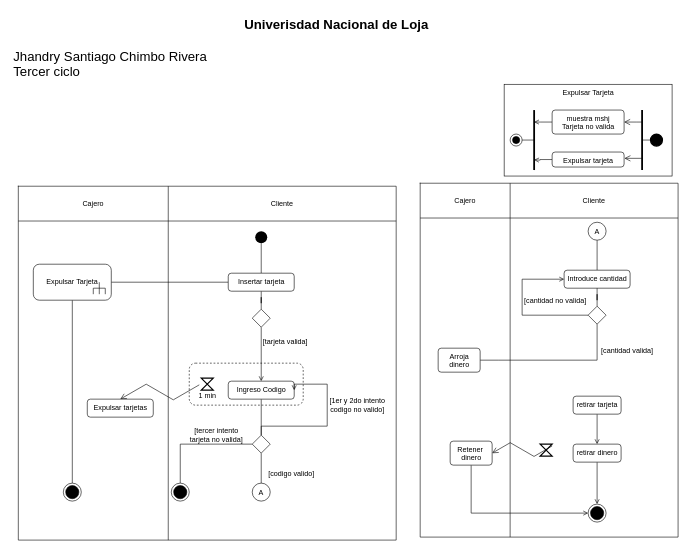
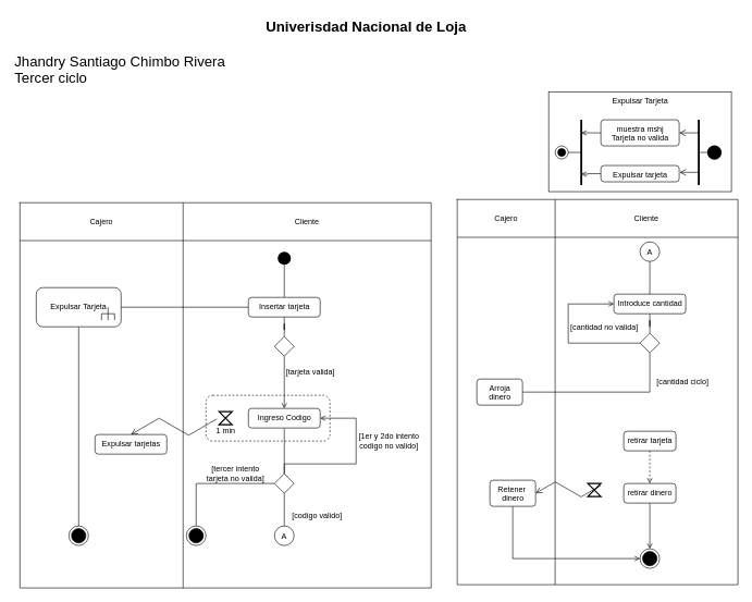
  <mxCell id="0" />
  <mxCell id="1" parent="0" />
  <mxCell id="2" value="" style="rounded=1;whiteSpace=wrap;html=1;dashed=1;" vertex="1" parent="1"><mxGeometry x="730" y="720" width="330" height="70" as="geometry" /></mxCell>
  <mxCell id="3" value="" style="shape=table;startSize=0;container=1;collapsible=0;childLayout=tableLayout;" vertex="1" parent="1"><mxGeometry x="700" y="305" width="430" height="590" as="geometry" /></mxCell>
  <mxCell id="4" value="" style="shape=tableRow;horizontal=0;startSize=0;swimlaneHead=0;swimlaneBody=0;top=0;left=0;bottom=0;right=0;collapsible=0;dropTarget=0;fillColor=none;points=[[0,0.5],[1,0.5]];portConstraint=eastwest;" vertex="1" parent="3"><mxGeometry width="430" height="58" as="geometry" /></mxCell>
  <mxCell id="5" value="Cajero" style="shape=partialRectangle;html=1;whiteSpace=wrap;connectable=0;overflow=hidden;fillColor=none;top=0;left=0;bottom=0;right=0;pointerEvents=1;" vertex="1" parent="4"><mxGeometry width="150" height="58" as="geometry"><mxRectangle width="150" height="58" as="alternateBounds" /></mxGeometry></mxCell>
  <mxCell id="6" value="Cliente" style="shape=partialRectangle;html=1;whiteSpace=wrap;connectable=0;overflow=hidden;fillColor=none;top=0;left=0;bottom=0;right=0;pointerEvents=1;" vertex="1" parent="4"><mxGeometry x="150" width="280" height="58" as="geometry"><mxRectangle width="280" height="58" as="alternateBounds" /></mxGeometry></mxCell>
  <mxCell id="7" value="" style="shape=tableRow;horizontal=0;startSize=0;swimlaneHead=0;swimlaneBody=0;top=0;left=0;bottom=0;right=0;collapsible=0;dropTarget=0;fillColor=none;points=[[0,0.5],[1,0.5]];portConstraint=eastwest;" vertex="1" parent="3"><mxGeometry y="58" width="430" height="532" as="geometry" /></mxCell>
  <mxCell id="8" value="" style="shape=partialRectangle;html=1;whiteSpace=wrap;connectable=0;overflow=hidden;fillColor=none;top=0;left=0;bottom=0;right=0;pointerEvents=1;" vertex="1" parent="7"><mxGeometry width="150" height="532" as="geometry"><mxRectangle width="150" height="532" as="alternateBounds" /></mxGeometry></mxCell>
  <mxCell id="9" value="" style="shape=partialRectangle;html=1;whiteSpace=wrap;connectable=0;overflow=hidden;fillColor=none;top=0;left=0;bottom=0;right=0;pointerEvents=1;" vertex="1" parent="7"><mxGeometry x="150" width="280" height="532" as="geometry"><mxRectangle width="280" height="532" as="alternateBounds" /></mxGeometry></mxCell>
  <mxCell id="10" value="" style="shape=table;startSize=0;container=1;collapsible=0;childLayout=tableLayout;" vertex="1" parent="1"><mxGeometry x="30" y="310" width="630" height="590" as="geometry" /></mxCell>
  <mxCell id="11" value="" style="shape=tableRow;horizontal=0;startSize=0;swimlaneHead=0;swimlaneBody=0;top=0;left=0;bottom=0;right=0;collapsible=0;dropTarget=0;fillColor=none;points=[[0,0.5],[1,0.5]];portConstraint=eastwest;" vertex="1" parent="10"><mxGeometry width="630" height="58" as="geometry" /></mxCell>
  <mxCell id="12" value="Cajero" style="shape=partialRectangle;html=1;whiteSpace=wrap;connectable=0;overflow=hidden;fillColor=none;top=0;left=0;bottom=0;right=0;pointerEvents=1;" vertex="1" parent="11"><mxGeometry width="250" height="58" as="geometry"><mxRectangle width="250" height="58" as="alternateBounds" /></mxGeometry></mxCell>
  <mxCell id="13" value="Cliente" style="shape=partialRectangle;html=1;whiteSpace=wrap;connectable=0;overflow=hidden;fillColor=none;top=0;left=0;bottom=0;right=0;pointerEvents=1;" vertex="1" parent="11"><mxGeometry x="250" width="380" height="58" as="geometry"><mxRectangle width="380" height="58" as="alternateBounds" /></mxGeometry></mxCell>
  <mxCell id="14" value="" style="shape=tableRow;horizontal=0;startSize=0;swimlaneHead=0;swimlaneBody=0;top=0;left=0;bottom=0;right=0;collapsible=0;dropTarget=0;fillColor=none;points=[[0,0.5],[1,0.5]];portConstraint=eastwest;" vertex="1" parent="10"><mxGeometry y="58" width="630" height="532" as="geometry" /></mxCell>
  <mxCell id="15" value="" style="shape=partialRectangle;html=1;whiteSpace=wrap;connectable=0;overflow=hidden;fillColor=none;top=0;left=0;bottom=0;right=0;pointerEvents=1;" vertex="1" parent="14"><mxGeometry width="250" height="532" as="geometry"><mxRectangle width="250" height="532" as="alternateBounds" /></mxGeometry></mxCell>
  <mxCell id="16" value="" style="shape=partialRectangle;html=1;whiteSpace=wrap;connectable=0;overflow=hidden;fillColor=none;top=0;left=0;bottom=0;right=0;pointerEvents=1;" vertex="1" parent="14"><mxGeometry x="250" width="380" height="532" as="geometry"><mxRectangle width="380" height="532" as="alternateBounds" /></mxGeometry></mxCell>
  <mxCell id="17" value="" style="rounded=0;whiteSpace=wrap;html=1;" vertex="1" parent="1"><mxGeometry x="840" y="140" width="280" height="153" as="geometry" /></mxCell>
  <mxCell id="18" value="" style="rounded=1;whiteSpace=wrap;html=1;dashed=1;" vertex="1" parent="1"><mxGeometry x="315" y="605" width="190" height="70" as="geometry" /></mxCell>
  <mxCell id="19" style="edgeStyle=orthogonalEdgeStyle;rounded=0;orthogonalLoop=1;jettySize=auto;html=1;entryX=0.5;entryY=0;entryDx=0;entryDy=0;endArrow=none;endFill=0;" edge="1" parent="1" source="20" target="23"><mxGeometry relative="1" as="geometry" /></mxCell>
  <mxCell id="20" value="" style="ellipse;fillColor=#000000;strokeColor=none;" vertex="1" parent="1"><mxGeometry x="425" y="385" width="20" height="20" as="geometry" /></mxCell>
  <mxCell id="21" style="edgeStyle=orthogonalEdgeStyle;rounded=0;orthogonalLoop=1;jettySize=auto;html=1;entryX=0.5;entryY=0;entryDx=0;entryDy=0;endArrow=none;endFill=0;" edge="1" parent="1" source="23" target="25"><mxGeometry relative="1" as="geometry" /></mxCell>
  <mxCell id="22" style="edgeStyle=orthogonalEdgeStyle;rounded=0;orthogonalLoop=1;jettySize=auto;html=1;entryX=1;entryY=0.5;entryDx=0;entryDy=0;entryPerimeter=0;endArrow=none;endFill=0;" edge="1" parent="1" source="23" target="39"><mxGeometry relative="1" as="geometry" /></mxCell>
  <mxCell id="23" value="Insertar tarjeta" style="html=1;align=center;verticalAlign=top;rounded=1;absoluteArcSize=1;arcSize=10;dashed=0;" vertex="1" parent="1"><mxGeometry x="380" y="455" width="110" height="30" as="geometry" /></mxCell>
  <mxCell id="24" style="edgeStyle=orthogonalEdgeStyle;rounded=0;orthogonalLoop=1;jettySize=auto;html=1;entryX=0.5;entryY=0;entryDx=0;entryDy=0;endArrow=open;endFill=0;" edge="1" parent="1" source="25" target="27"><mxGeometry relative="1" as="geometry" /></mxCell>
  <mxCell id="25" value="" style="rhombus;" vertex="1" parent="1"><mxGeometry x="420" y="515" width="30" height="30" as="geometry" /></mxCell>
  <mxCell id="26" style="edgeStyle=orthogonalEdgeStyle;rounded=0;orthogonalLoop=1;jettySize=auto;html=1;entryX=0.5;entryY=0;entryDx=0;entryDy=0;endArrow=none;endFill=0;exitX=0.5;exitY=1;exitDx=0;exitDy=0;" edge="1" parent="1" source="27" target="32"><mxGeometry relative="1" as="geometry"><mxPoint x="435" y="685" as="sourcePoint" /></mxGeometry></mxCell>
- <mxCell id="27" value="Ingreso Codigo" style="html=1;align=center;verticalAlign=top;rounded=1;absoluteArcSize=1;arcSize=10;dashed=0;" vertex="1" parent="1"><mxGeometry x="380" y="635" width="110" height="30" as="geometry" /></mxCell>
+ <mxCell id="27" value="Ingreso Codigo" style="html=1;align=center;verticalAlign=top;rounded=1;absoluteArcSize=1;arcSize=10;dashed=0;" vertex="1" parent="1"><mxGeometry x="380" y="625" width="110" height="30" as="geometry" /></mxCell>
  <mxCell id="28" value="A" style="ellipse;fillColor=#ffffff;strokeColor=#000000;" vertex="1" parent="1"><mxGeometry x="420" y="805" width="30" height="30" as="geometry" /></mxCell>
  <mxCell id="29" style="edgeStyle=orthogonalEdgeStyle;rounded=0;orthogonalLoop=1;jettySize=auto;html=1;entryX=0.5;entryY=0;entryDx=0;entryDy=0;endArrow=none;endFill=0;" edge="1" parent="1" source="32" target="28"><mxGeometry relative="1" as="geometry" /></mxCell>
  <mxCell id="30" style="edgeStyle=orthogonalEdgeStyle;rounded=0;orthogonalLoop=1;jettySize=auto;html=1;entryX=1;entryY=0.5;entryDx=0;entryDy=0;endArrow=open;endFill=0;" edge="1" parent="1" source="32" target="27"><mxGeometry relative="1" as="geometry"><Array as="points"><mxPoint x="545" y="710" /><mxPoint x="545" y="640" /></Array></mxGeometry></mxCell>
  <mxCell id="31" style="edgeStyle=orthogonalEdgeStyle;rounded=0;orthogonalLoop=1;jettySize=auto;html=1;entryX=0.5;entryY=0;entryDx=0;entryDy=0;endArrow=none;endFill=0;" edge="1" parent="1" source="32" target="33"><mxGeometry relative="1" as="geometry" /></mxCell>
  <mxCell id="32" value="" style="rhombus;" vertex="1" parent="1"><mxGeometry x="420" y="725" width="30" height="30" as="geometry" /></mxCell>
  <mxCell id="33" value="" style="ellipse;html=1;shape=endState;fillColor=strokeColor;" vertex="1" parent="1"><mxGeometry x="285" y="805" width="30" height="30" as="geometry" /></mxCell>
  <mxCell id="34" value="[tercer intento &lt;br&gt;tarjeta no valida]" style="text;html=1;align=center;verticalAlign=middle;resizable=0;points=[];autosize=1;strokeColor=none;fillColor=none;" vertex="1" parent="1"><mxGeometry x="305" y="705" width="110" height="40" as="geometry" /></mxCell>
  <mxCell id="35" value="[codigo valido]" style="text;html=1;align=center;verticalAlign=middle;resizable=0;points=[];autosize=1;strokeColor=none;fillColor=none;" vertex="1" parent="1"><mxGeometry x="435" y="775" width="100" height="30" as="geometry" /></mxCell>
  <mxCell id="36" value="[1er y 2do intento&lt;br&gt;codigo no valido]" style="text;html=1;align=center;verticalAlign=middle;resizable=0;points=[];autosize=1;strokeColor=none;fillColor=none;" vertex="1" parent="1"><mxGeometry x="535" y="655" width="120" height="40" as="geometry" /></mxCell>
  <mxCell id="37" value="[tarjeta valida]" style="text;html=1;align=center;verticalAlign=middle;resizable=0;points=[];autosize=1;strokeColor=none;fillColor=none;" vertex="1" parent="1"><mxGeometry x="425" y="555" width="100" height="30" as="geometry" /></mxCell>
  <mxCell id="38" style="edgeStyle=orthogonalEdgeStyle;rounded=0;orthogonalLoop=1;jettySize=auto;html=1;entryX=0.5;entryY=0;entryDx=0;entryDy=0;startArrow=none;startFill=0;endArrow=none;endFill=0;startSize=8;targetPerimeterSpacing=1;" edge="1" parent="1" source="39" target="40"><mxGeometry relative="1" as="geometry" /></mxCell>
  <mxCell id="39" value="Expulsar Tarjeta" style="html=1;shape=mxgraph.sysml.callBehAct;whiteSpace=wrap;align=center;" vertex="1" parent="1"><mxGeometry x="55" y="440" width="130" height="60" as="geometry" /></mxCell>
  <mxCell id="40" value="" style="ellipse;html=1;shape=endState;fillColor=strokeColor;" vertex="1" parent="1"><mxGeometry x="105" y="805" width="30" height="30" as="geometry" /></mxCell>
  <mxCell id="41" value="" style="html=1;shape=mxgraph.sysml.timeEvent;strokeWidth=2;verticalLabelPosition=bottom;verticalAlignment=top;" vertex="1" parent="1"><mxGeometry x="335" y="630" width="20" height="20" as="geometry" /></mxCell>
  <mxCell id="42" value="1 min" style="text;html=1;align=center;verticalAlign=middle;resizable=0;points=[];autosize=1;strokeColor=none;fillColor=none;" vertex="1" parent="1"><mxGeometry x="320" y="645" width="50" height="30" as="geometry" /></mxCell>
  <mxCell id="43" value="" style="edgeStyle=isometricEdgeStyle;endArrow=none;html=1;rounded=0;entryX=0.234;entryY=-0.129;entryDx=0;entryDy=0;startArrow=open;startFill=0;targetPerimeterSpacing=1;startSize=8;exitX=0.5;exitY=0;exitDx=0;exitDy=0;entryPerimeter=0;" edge="1" parent="1" source="44" target="42"><mxGeometry width="50" height="100" relative="1" as="geometry"><mxPoint x="245" y="665" as="sourcePoint" /><mxPoint x="279.2" y="565" as="targetPoint" /></mxGeometry></mxCell>
  <mxCell id="44" value="Expulsar tarjetas" style="html=1;align=center;verticalAlign=top;rounded=1;absoluteArcSize=1;arcSize=10;dashed=0;" vertex="1" parent="1"><mxGeometry x="145" y="665" width="110" height="30" as="geometry" /></mxCell>
  <mxCell id="45" style="edgeStyle=orthogonalEdgeStyle;rounded=0;orthogonalLoop=1;jettySize=auto;html=1;exitX=0.5;exitY=1;exitDx=0;exitDy=0;endArrow=none;endFill=0;" edge="1" parent="1" source="44" target="44"><mxGeometry relative="1" as="geometry" /></mxCell>
  <mxCell id="46" style="edgeStyle=orthogonalEdgeStyle;rounded=0;orthogonalLoop=1;jettySize=auto;html=1;entryX=0.5;entryY=0;entryDx=0;entryDy=0;startArrow=none;startFill=0;endArrow=none;endFill=0;startSize=8;targetPerimeterSpacing=1;" edge="1" parent="1" source="47" target="48"><mxGeometry relative="1" as="geometry" /></mxCell>
  <mxCell id="47" value="A" style="ellipse;fillColor=#ffffff;strokeColor=#000000;" vertex="1" parent="1"><mxGeometry x="980" y="370" width="30" height="30" as="geometry" /></mxCell>
  <mxCell id="48" value="Introduce cantidad" style="html=1;align=center;verticalAlign=top;rounded=1;absoluteArcSize=1;arcSize=10;dashed=0;" vertex="1" parent="1"><mxGeometry x="940" y="450" width="110" height="30" as="geometry" /></mxCell>
  <mxCell id="49" style="edgeStyle=orthogonalEdgeStyle;rounded=0;orthogonalLoop=1;jettySize=auto;html=1;entryX=0.5;entryY=1;entryDx=0;entryDy=0;startArrow=none;startFill=0;endArrow=none;endFill=0;startSize=8;targetPerimeterSpacing=1;" edge="1" parent="1" source="52" target="48"><mxGeometry relative="1" as="geometry" /></mxCell>
  <mxCell id="50" style="edgeStyle=orthogonalEdgeStyle;rounded=0;orthogonalLoop=1;jettySize=auto;html=1;entryX=0;entryY=0.5;entryDx=0;entryDy=0;startArrow=none;startFill=0;endArrow=open;endFill=0;startSize=8;targetPerimeterSpacing=1;" edge="1" parent="1" source="52" target="48"><mxGeometry relative="1" as="geometry"><Array as="points"><mxPoint x="870" y="525" /><mxPoint x="870" y="465" /></Array></mxGeometry></mxCell>
  <mxCell id="51" style="edgeStyle=orthogonalEdgeStyle;rounded=0;orthogonalLoop=1;jettySize=auto;html=1;entryX=1;entryY=0.5;entryDx=0;entryDy=0;startArrow=none;startFill=0;endArrow=none;endFill=0;startSize=8;targetPerimeterSpacing=1;" edge="1" parent="1" source="52" target="53"><mxGeometry relative="1" as="geometry"><Array as="points"><mxPoint x="995" y="600" /><mxPoint x="830" y="600" /></Array></mxGeometry></mxCell>
  <mxCell id="52" value="" style="rhombus;" vertex="1" parent="1"><mxGeometry x="980" y="510" width="30" height="30" as="geometry" /></mxCell>
  <mxCell id="53" value="Arroja &lt;br&gt;dinero" style="html=1;align=center;verticalAlign=top;rounded=1;absoluteArcSize=1;arcSize=10;dashed=0;" vertex="1" parent="1"><mxGeometry x="730" y="580" width="70" height="40" as="geometry" /></mxCell>
  <mxCell id="54" value="[cantidad no valida]" style="text;html=1;align=center;verticalAlign=middle;resizable=0;points=[];autosize=1;strokeColor=none;fillColor=none;" vertex="1" parent="1"><mxGeometry x="860" y="487" width="130" height="30" as="geometry" /></mxCell>
- <mxCell id="55" value="[cantidad valida]" style="text;html=1;align=center;verticalAlign=middle;resizable=0;points=[];autosize=1;strokeColor=none;fillColor=none;" vertex="1" parent="1"><mxGeometry x="990" y="570" width="110" height="30" as="geometry" /></mxCell>
- <mxCell id="56" style="edgeStyle=orthogonalEdgeStyle;rounded=0;orthogonalLoop=1;jettySize=auto;html=1;entryX=0.5;entryY=0;entryDx=0;entryDy=0;startArrow=none;startFill=0;endArrow=open;endFill=0;startSize=8;targetPerimeterSpacing=1;" edge="1" parent="1" source="57" target="59"><mxGeometry relative="1" as="geometry" /></mxCell>
+ <mxCell id="55" value="[cantidad ciclo]" style="text;html=1;align=center;verticalAlign=middle;resizable=0;points=[];autosize=1;strokeColor=none;fillColor=none;" vertex="1" parent="1"><mxGeometry x="990" y="570" width="110" height="30" as="geometry" /></mxCell>
+ <mxCell id="56" style="edgeStyle=orthogonalEdgeStyle;rounded=0;orthogonalLoop=1;jettySize=auto;html=1;entryX=0.5;entryY=0;entryDx=0;entryDy=0;startArrow=none;startFill=0;endArrow=open;endFill=0;startSize=8;targetPerimeterSpacing=1;dashed=1;" edge="1" parent="1" source="57" target="59"><mxGeometry relative="1" as="geometry" /></mxCell>
  <mxCell id="57" value="retirar tarjeta" style="html=1;align=center;verticalAlign=top;rounded=1;absoluteArcSize=1;arcSize=10;dashed=0;" vertex="1" parent="1"><mxGeometry x="955" y="660" width="80" height="30" as="geometry" /></mxCell>
  <mxCell id="58" style="edgeStyle=orthogonalEdgeStyle;rounded=0;orthogonalLoop=1;jettySize=auto;html=1;entryX=0.5;entryY=0;entryDx=0;entryDy=0;startArrow=none;startFill=0;endArrow=open;endFill=0;startSize=8;targetPerimeterSpacing=1;" edge="1" parent="1" source="59" target="64"><mxGeometry relative="1" as="geometry" /></mxCell>
  <mxCell id="59" value="retirar dinero" style="html=1;align=center;verticalAlign=top;rounded=1;absoluteArcSize=1;arcSize=10;dashed=0;" vertex="1" parent="1"><mxGeometry x="955" y="740" width="80" height="30" as="geometry" /></mxCell>
  <mxCell id="60" value="" style="html=1;shape=mxgraph.sysml.timeEvent;strokeWidth=2;verticalLabelPosition=bottom;verticalAlignment=top;" vertex="1" parent="1"><mxGeometry x="900" y="740" width="20" height="20" as="geometry" /></mxCell>
  <mxCell id="61" value="" style="edgeStyle=isometricEdgeStyle;endArrow=none;html=1;rounded=0;entryX=0.234;entryY=-0.129;entryDx=0;entryDy=0;startArrow=open;startFill=0;targetPerimeterSpacing=1;startSize=8;exitX=1;exitY=0.5;exitDx=0;exitDy=0;entryPerimeter=0;" edge="1" parent="1" source="63"><mxGeometry width="50" height="100" relative="1" as="geometry"><mxPoint x="788.3" y="766.94" as="sourcePoint" /><mxPoint x="920" y="743.07" as="targetPoint" /></mxGeometry></mxCell>
  <mxCell id="62" style="edgeStyle=orthogonalEdgeStyle;rounded=0;orthogonalLoop=1;jettySize=auto;html=1;entryX=0;entryY=0.5;entryDx=0;entryDy=0;startArrow=none;startFill=0;endArrow=open;endFill=0;startSize=8;targetPerimeterSpacing=1;" edge="1" parent="1" source="63" target="64"><mxGeometry relative="1" as="geometry"><Array as="points"><mxPoint x="785" y="855" /></Array></mxGeometry></mxCell>
  <mxCell id="63" value="Retener&amp;nbsp;&lt;br&gt;dinero" style="html=1;align=center;verticalAlign=top;rounded=1;absoluteArcSize=1;arcSize=10;dashed=0;" vertex="1" parent="1"><mxGeometry x="750" y="735" width="70" height="40" as="geometry" /></mxCell>
  <mxCell id="64" value="" style="ellipse;html=1;shape=endState;fillColor=strokeColor;" vertex="1" parent="1"><mxGeometry x="980" y="840" width="30" height="30" as="geometry" /></mxCell>
  <mxCell id="65" value="" style="endArrow=none;startArrow=none;endFill=0;startFill=0;endSize=8;html=1;verticalAlign=bottom;labelBackgroundColor=none;strokeWidth=3;rounded=0;targetPerimeterSpacing=1;" edge="1" parent="1"><mxGeometry width="160" relative="1" as="geometry"><mxPoint x="1070" y="183" as="sourcePoint" /><mxPoint x="1070" y="283" as="targetPoint" /></mxGeometry></mxCell>
  <mxCell id="66" style="edgeStyle=orthogonalEdgeStyle;rounded=0;orthogonalLoop=1;jettySize=auto;html=1;startArrow=none;startFill=0;endArrow=none;endFill=0;startSize=8;targetPerimeterSpacing=1;" edge="1" parent="1" source="67"><mxGeometry relative="1" as="geometry"><mxPoint x="1070" y="233" as="targetPoint" /><Array as="points"><mxPoint x="1090" y="233" /></Array></mxGeometry></mxCell>
  <mxCell id="67" value="" style="shape=ellipse;html=1;fillColor=strokeColor;strokeWidth=2;verticalLabelPosition=bottom;verticalAlignment=top;perimeter=ellipsePerimeter;" vertex="1" parent="1"><mxGeometry x="1084" y="223" width="20" height="20" as="geometry" /></mxCell>
  <mxCell id="68" style="edgeStyle=orthogonalEdgeStyle;rounded=0;orthogonalLoop=1;jettySize=auto;html=1;startArrow=open;startFill=0;endArrow=none;endFill=0;startSize=8;targetPerimeterSpacing=1;" edge="1" parent="1" source="70"><mxGeometry relative="1" as="geometry"><mxPoint x="1070" y="203" as="targetPoint" /></mxGeometry></mxCell>
  <mxCell id="69" style="edgeStyle=orthogonalEdgeStyle;rounded=0;orthogonalLoop=1;jettySize=auto;html=1;startArrow=none;startFill=0;endArrow=open;endFill=0;startSize=8;targetPerimeterSpacing=1;" edge="1" parent="1" source="70"><mxGeometry relative="1" as="geometry"><mxPoint x="890" y="203" as="targetPoint" /></mxGeometry></mxCell>
  <mxCell id="70" value="muestra mshj&lt;br&gt;Tarjeta no valida" style="html=1;align=center;verticalAlign=top;rounded=1;absoluteArcSize=1;arcSize=10;dashed=0;" vertex="1" parent="1"><mxGeometry x="920" y="183" width="120" height="40" as="geometry" /></mxCell>
  <mxCell id="71" style="edgeStyle=orthogonalEdgeStyle;rounded=0;orthogonalLoop=1;jettySize=auto;html=1;startArrow=open;startFill=0;endArrow=none;endFill=0;startSize=8;targetPerimeterSpacing=1;exitX=1.004;exitY=0.419;exitDx=0;exitDy=0;exitPerimeter=0;" edge="1" parent="1" source="73"><mxGeometry relative="1" as="geometry"><mxPoint x="1070" y="263" as="targetPoint" /></mxGeometry></mxCell>
  <mxCell id="72" style="edgeStyle=orthogonalEdgeStyle;rounded=0;orthogonalLoop=1;jettySize=auto;html=1;startArrow=none;startFill=0;endArrow=open;endFill=0;startSize=8;targetPerimeterSpacing=1;" edge="1" parent="1" source="73"><mxGeometry relative="1" as="geometry"><mxPoint x="890" y="266" as="targetPoint" /></mxGeometry></mxCell>
  <mxCell id="73" value="Expulsar tarjeta" style="html=1;align=center;verticalAlign=top;rounded=1;absoluteArcSize=1;arcSize=10;dashed=0;" vertex="1" parent="1"><mxGeometry x="920" y="253" width="120" height="25" as="geometry" /></mxCell>
  <mxCell id="74" value="" style="endArrow=none;startArrow=none;endFill=0;startFill=0;endSize=8;html=1;verticalAlign=bottom;labelBackgroundColor=none;strokeWidth=3;rounded=0;targetPerimeterSpacing=1;" edge="1" parent="1"><mxGeometry width="160" relative="1" as="geometry"><mxPoint x="890" y="183" as="sourcePoint" /><mxPoint x="890" y="283" as="targetPoint" /></mxGeometry></mxCell>
  <mxCell id="75" style="edgeStyle=orthogonalEdgeStyle;rounded=0;orthogonalLoop=1;jettySize=auto;html=1;startArrow=none;startFill=0;endArrow=none;endFill=0;startSize=8;targetPerimeterSpacing=1;" edge="1" parent="1" source="76"><mxGeometry relative="1" as="geometry"><mxPoint x="890" y="233" as="targetPoint" /><Array as="points"><mxPoint x="870" y="233" /></Array></mxGeometry></mxCell>
  <mxCell id="76" value="" style="ellipse;html=1;shape=endState;fillColor=strokeColor;" vertex="1" parent="1"><mxGeometry x="850" y="223" width="20" height="20" as="geometry" /></mxCell>
  <mxCell id="77" value="&lt;div style=&quot;text-align: center;&quot;&gt;&lt;span style=&quot;font-size: 22px; background-color: initial;&quot;&gt;&lt;b&gt;Univerisdad Nacional de Loja&lt;/b&gt;&lt;/span&gt;&lt;/div&gt;&lt;div style=&quot;text-align: center;&quot;&gt;&lt;span style=&quot;font-size: 22px; background-color: initial;&quot;&gt;&lt;br&gt;&lt;/span&gt;&lt;/div&gt;&lt;font style=&quot;font-size: 22px;&quot;&gt;&lt;div style=&quot;&quot;&gt;&lt;span style=&quot;background-color: initial;&quot;&gt;Jhandry Santiago Chimbo Rivera&lt;/span&gt;&lt;/div&gt;Tercer ciclo&amp;nbsp; &amp;nbsp; &amp;nbsp; &amp;nbsp; &amp;nbsp; &amp;nbsp; &amp;nbsp; &amp;nbsp; &amp;nbsp; &amp;nbsp; &amp;nbsp; &amp;nbsp; &amp;nbsp; &amp;nbsp; &amp;nbsp; &amp;nbsp; &amp;nbsp; &amp;nbsp; &amp;nbsp; &amp;nbsp; &amp;nbsp; &amp;nbsp; &amp;nbsp; &amp;nbsp; &amp;nbsp; &amp;nbsp; &amp;nbsp; &amp;nbsp; &amp;nbsp; &amp;nbsp; &amp;nbsp; &amp;nbsp; &amp;nbsp; &amp;nbsp; &amp;nbsp; &amp;nbsp; &amp;nbsp; &amp;nbsp; &amp;nbsp; &amp;nbsp; &amp;nbsp; &amp;nbsp; &amp;nbsp; &amp;nbsp; &amp;nbsp; &amp;nbsp; &amp;nbsp; &amp;nbsp; &amp;nbsp; &amp;nbsp; &amp;nbsp; &amp;nbsp; &amp;nbsp; &amp;nbsp; &amp;nbsp; &amp;nbsp; &amp;nbsp; &amp;nbsp; &amp;nbsp; &amp;nbsp; &amp;nbsp; &amp;nbsp; &amp;nbsp; &amp;nbsp; &amp;nbsp; &amp;nbsp; &amp;nbsp; &amp;nbsp; &amp;nbsp; &amp;nbsp; &amp;nbsp; &amp;nbsp; &amp;nbsp; &amp;nbsp; &amp;nbsp; &amp;nbsp; &amp;nbsp; &amp;nbsp; &amp;nbsp;&amp;nbsp;&lt;/font&gt;" style="text;html=1;align=left;verticalAlign=middle;resizable=0;points=[];autosize=1;strokeColor=none;fillColor=none;" vertex="1" parent="1"><mxGeometry x="20" y="20" width="1100" height="120" as="geometry" /></mxCell>
  <mxCell id="78" value="Expulsar Tarjeta" style="text;html=1;align=center;verticalAlign=middle;resizable=0;points=[];autosize=1;strokeColor=none;fillColor=none;" vertex="1" parent="1"><mxGeometry x="925" y="140" width="110" height="30" as="geometry" /></mxCell>
